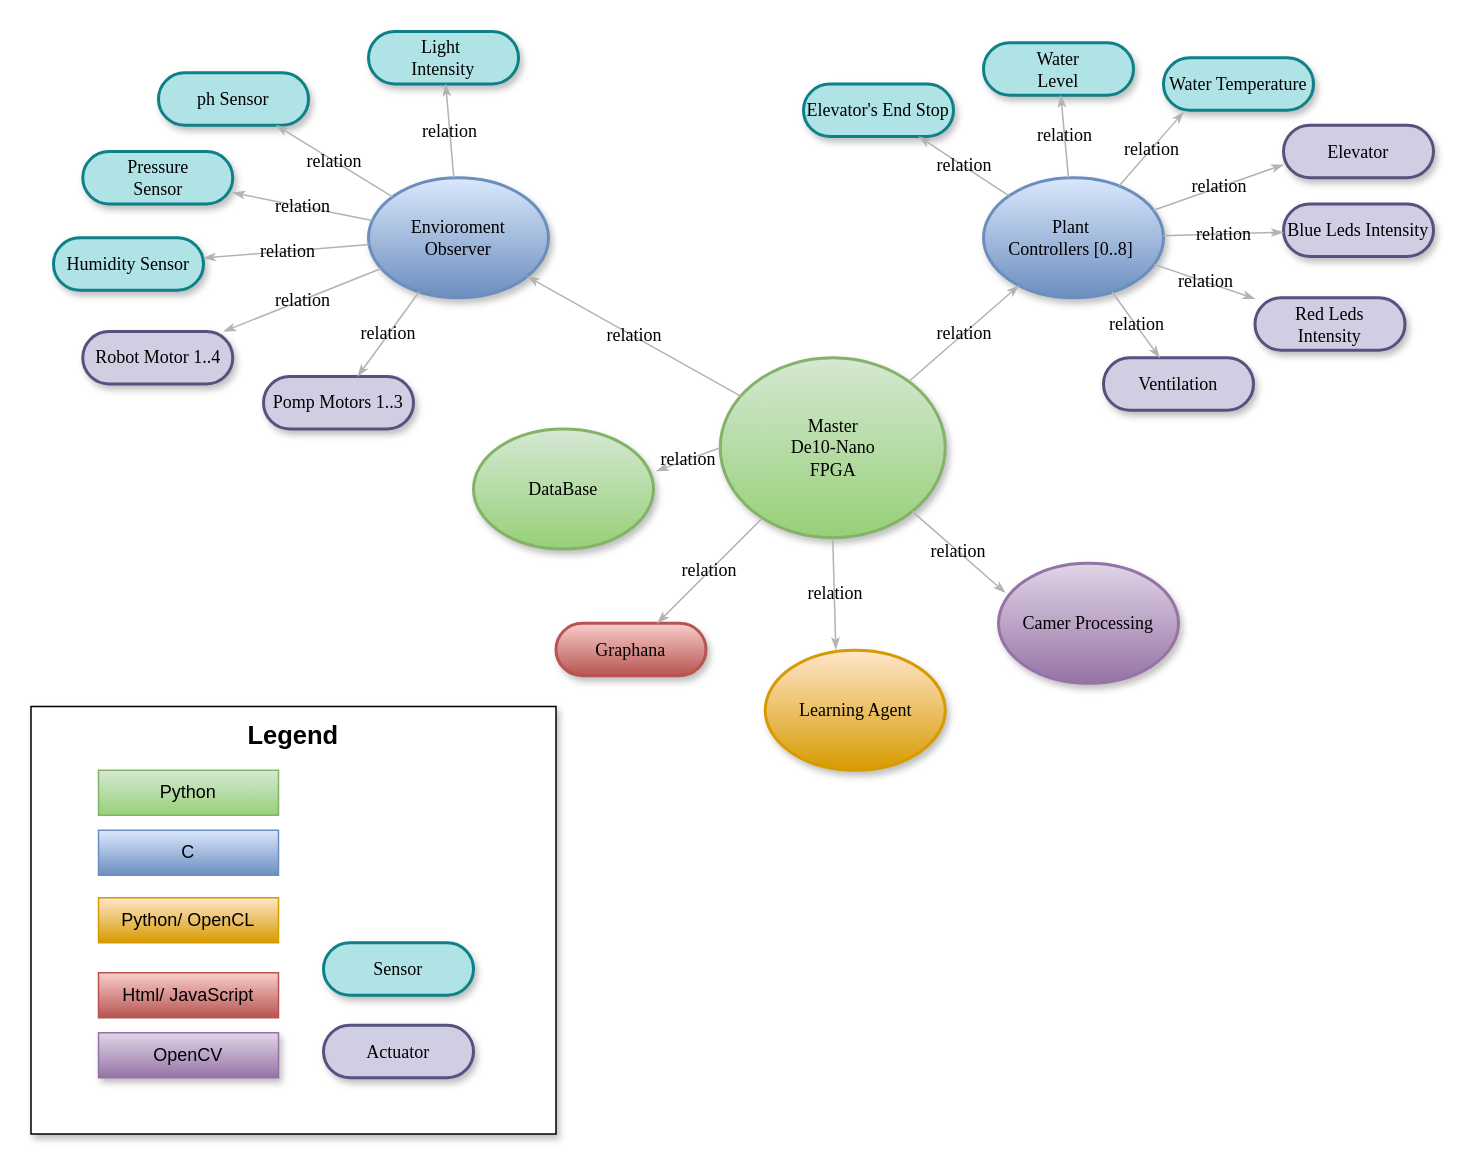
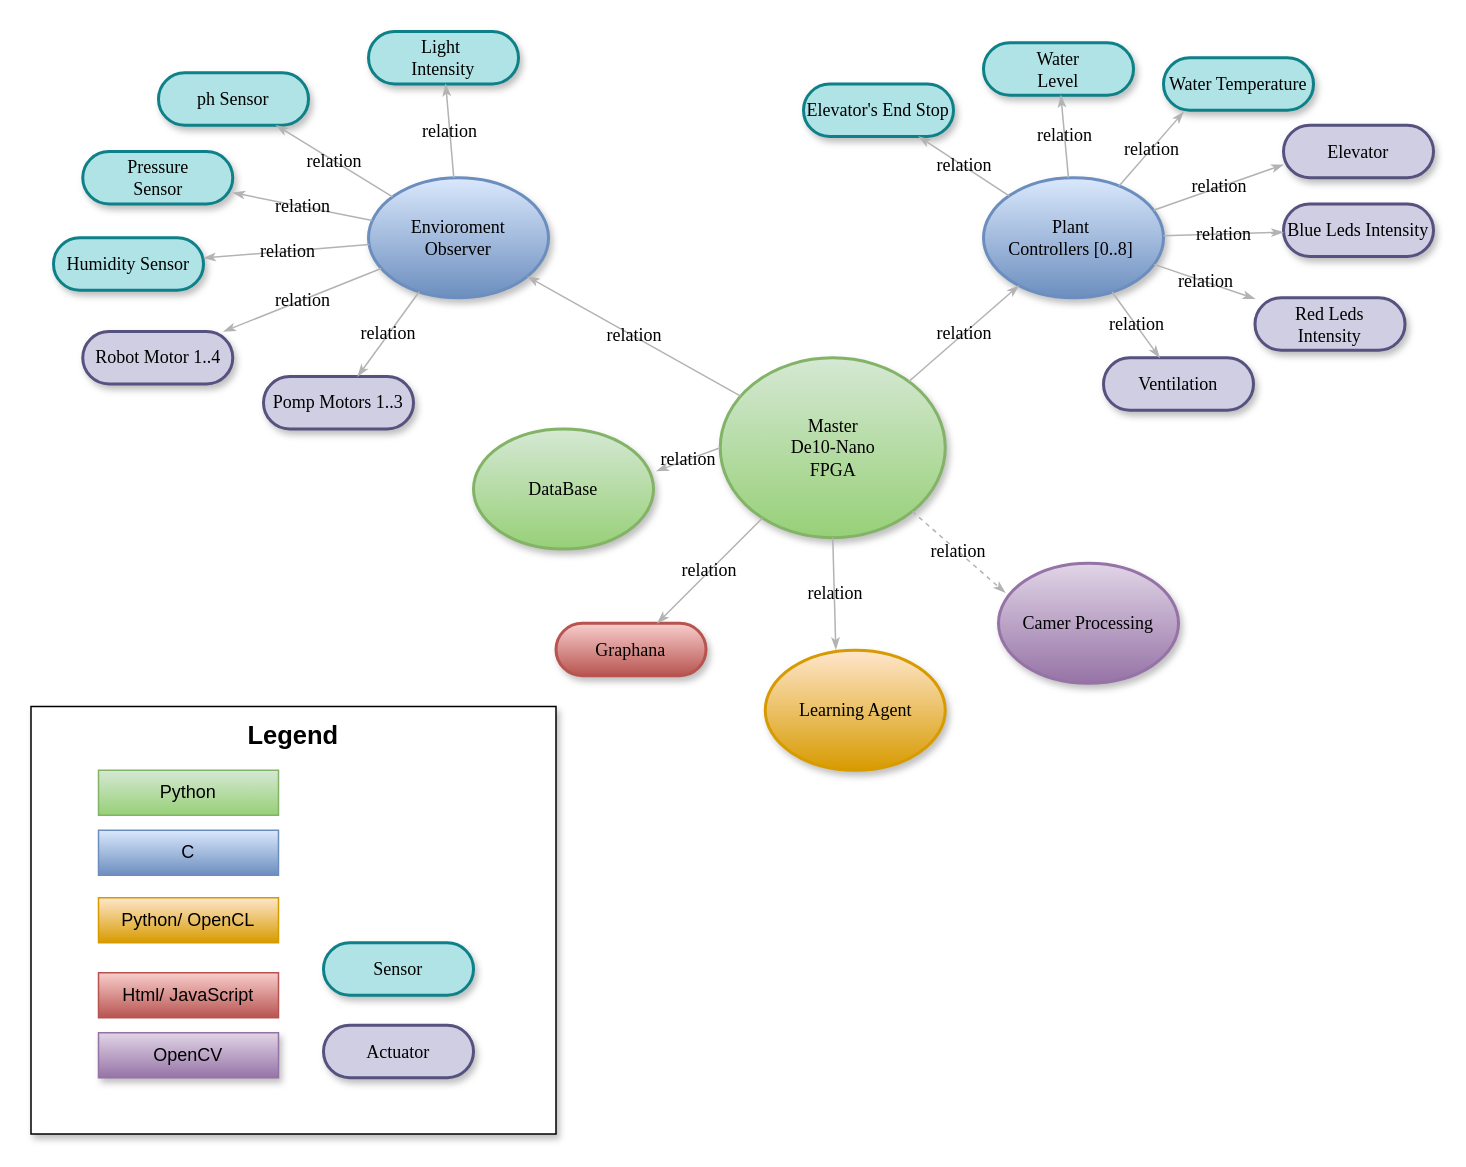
  <mxCell id="0" />
  <mxCell id="1" parent="0" />
  <mxCell id="2" value="&lt;b&gt;&lt;font style=&quot;font-size: 17px&quot;&gt;Legend&lt;/font&gt;&lt;/b&gt;&lt;br&gt;&lt;br&gt;&lt;br&gt;&lt;br&gt;&lt;br&gt;&lt;br&gt;&lt;br&gt;&lt;br&gt;&lt;br&gt;&lt;br&gt;&lt;br&gt;&lt;br&gt;&lt;br&gt;&lt;br&gt;&lt;br&gt;&lt;br&gt;&lt;br&gt;&lt;br&gt;" style="rounded=0;whiteSpace=wrap;html=1;shadow=1;" parent="1" vertex="1"><mxGeometry x="20" y="470.5" width="350" height="285" as="geometry" /></mxCell>
  <mxCell id="3" value="&lt;span&gt;ph Sensor&lt;/span&gt;" style="whiteSpace=wrap;html=1;rounded=1;shadow=1;comic=0;labelBackgroundColor=none;strokeColor=#0e8088;strokeWidth=2;fillColor=#b0e3e6;fontFamily=Verdana;fontSize=12;align=center;arcSize=50;" parent="1" vertex="1"><mxGeometry x="105" y="48" width="100" height="35" as="geometry" /></mxCell>
  <mxCell id="4" value="Envioroment&lt;br&gt;Observer" style="ellipse;whiteSpace=wrap;html=1;rounded=1;shadow=1;comic=0;labelBackgroundColor=none;strokeColor=#6C8EBF;strokeWidth=2;fillColor=#dae8fc;fontFamily=Verdana;fontSize=12;align=center;gradientColor=#6C8EBF;" parent="1" vertex="1"><mxGeometry x="245" y="118" width="120" height="80" as="geometry" /></mxCell>
  <mxCell id="5" value="Plant&amp;nbsp;&lt;br&gt;Controllers [0..8]&amp;nbsp;" style="ellipse;whiteSpace=wrap;html=1;rounded=1;shadow=1;comic=0;labelBackgroundColor=none;strokeColor=#6C8EBF;strokeWidth=2;fillColor=#dae8fc;fontFamily=Verdana;fontSize=12;align=center;gradientColor=#6C8EBF;" parent="1" vertex="1"><mxGeometry x="655" y="118" width="120" height="80" as="geometry" /></mxCell>
  <mxCell id="6" value="Master&lt;br&gt;De10-Nano &lt;br&gt;FPGA&lt;br&gt;" style="ellipse;whiteSpace=wrap;html=1;rounded=1;shadow=1;comic=0;labelBackgroundColor=none;strokeColor=#82b366;strokeWidth=2;fillColor=#d5e8d4;fontFamily=Verdana;fontSize=12;align=center;gradientColor=#97D077;gradientDirection=south;" parent="1" vertex="1"><mxGeometry x="479.5" y="238" width="150" height="120" as="geometry" /></mxCell>
  <mxCell id="7" value="&lt;span&gt;DataBase&lt;/span&gt;" style="ellipse;whiteSpace=wrap;html=1;rounded=1;shadow=1;comic=0;labelBackgroundColor=none;strokeColor=#82b366;strokeWidth=2;fillColor=#d5e8d4;fontFamily=Verdana;fontSize=12;align=center;gradientColor=#97D077;" parent="1" vertex="1"><mxGeometry x="315" y="285.5" width="120" height="80" as="geometry" /></mxCell>
  <mxCell id="8" value="Robot Motor 1..4" style="whiteSpace=wrap;html=1;rounded=1;shadow=1;comic=0;labelBackgroundColor=none;strokeColor=#56517e;strokeWidth=2;fillColor=#d0cee2;fontFamily=Verdana;fontSize=12;align=center;arcSize=50;" parent="1" vertex="1"><mxGeometry x="54.5" y="220.5" width="100" height="35" as="geometry" /></mxCell>
  <mxCell id="9" value="&lt;span&gt;Pressure&lt;br&gt;Sensor&lt;br&gt;&lt;/span&gt;" style="whiteSpace=wrap;html=1;rounded=1;shadow=1;comic=0;labelBackgroundColor=none;strokeColor=#0e8088;strokeWidth=2;fillColor=#b0e3e6;fontFamily=Verdana;fontSize=12;align=center;arcSize=50;" parent="1" vertex="1"><mxGeometry x="54.5" y="100.5" width="100" height="35" as="geometry" /></mxCell>
  <mxCell id="10" value="Light&amp;nbsp;&lt;br&gt;Intensity" style="whiteSpace=wrap;html=1;rounded=1;shadow=1;comic=0;labelBackgroundColor=none;strokeColor=#0e8088;strokeWidth=2;fillColor=#b0e3e6;fontFamily=Verdana;fontSize=12;align=center;arcSize=50;" parent="1" vertex="1"><mxGeometry x="245" y="20.5" width="100" height="35" as="geometry" /></mxCell>
  <mxCell id="11" value="&lt;span&gt;Elevator's End Stop&lt;br&gt;&lt;/span&gt;" style="whiteSpace=wrap;html=1;rounded=1;shadow=1;comic=0;labelBackgroundColor=none;strokeColor=#0e8088;strokeWidth=2;fillColor=#b0e3e6;fontFamily=Verdana;fontSize=12;align=center;arcSize=50;" parent="1" vertex="1"><mxGeometry x="535" y="55.5" width="100" height="35" as="geometry" /></mxCell>
  <mxCell id="12" value="&lt;span&gt;Water &lt;br&gt;Level&lt;/span&gt;" style="whiteSpace=wrap;html=1;rounded=1;shadow=1;comic=0;labelBackgroundColor=none;strokeColor=#0e8088;strokeWidth=2;fillColor=#b0e3e6;fontFamily=Verdana;fontSize=12;align=center;arcSize=50;" parent="1" vertex="1"><mxGeometry x="655" y="28" width="100" height="35" as="geometry" /></mxCell>
  <mxCell id="13" value="Water Temperature" style="whiteSpace=wrap;html=1;rounded=1;shadow=1;comic=0;labelBackgroundColor=none;strokeColor=#0e8088;strokeWidth=2;fillColor=#b0e3e6;fontFamily=Verdana;fontSize=12;align=center;arcSize=50;" parent="1" vertex="1"><mxGeometry x="775" y="38" width="100" height="35" as="geometry" /></mxCell>
  <mxCell id="14" value="Elevator" style="whiteSpace=wrap;html=1;rounded=1;shadow=1;comic=0;labelBackgroundColor=none;strokeColor=#56517e;strokeWidth=2;fillColor=#d0cee2;fontFamily=Verdana;fontSize=12;align=center;arcSize=50;" parent="1" vertex="1"><mxGeometry x="855" y="83" width="100" height="35" as="geometry" /></mxCell>
  <mxCell id="15" value="Blue Leds Intensity" style="whiteSpace=wrap;html=1;rounded=1;shadow=1;comic=0;labelBackgroundColor=none;strokeColor=#56517e;strokeWidth=2;fillColor=#d0cee2;fontFamily=Verdana;fontSize=12;align=center;arcSize=50;" parent="1" vertex="1"><mxGeometry x="855" y="135.5" width="100" height="35" as="geometry" /></mxCell>
  <mxCell id="16" value="&lt;span&gt;Red Leds&lt;br&gt;Intensity&lt;br&gt;&lt;/span&gt;" style="whiteSpace=wrap;html=1;rounded=1;shadow=1;comic=0;labelBackgroundColor=none;strokeColor=#56517e;strokeWidth=2;fillColor=#d0cee2;fontFamily=Verdana;fontSize=12;align=center;arcSize=50;" parent="1" vertex="1"><mxGeometry x="836" y="198" width="100" height="35" as="geometry" /></mxCell>
  <mxCell id="17" value="Ventilation" style="whiteSpace=wrap;html=1;rounded=1;shadow=1;comic=0;labelBackgroundColor=none;strokeColor=#56517e;strokeWidth=2;fillColor=#d0cee2;fontFamily=Verdana;fontSize=12;align=center;arcSize=50;" parent="1" vertex="1"><mxGeometry x="735" y="238" width="100" height="35" as="geometry" /></mxCell>
  <mxCell id="18" value="relation" style="edgeStyle=none;rounded=1;html=1;labelBackgroundColor=none;startArrow=none;startFill=0;startSize=5;endArrow=classicThin;endFill=1;endSize=5;jettySize=auto;orthogonalLoop=1;strokeColor=#B3B3B3;strokeWidth=1;fontFamily=Verdana;fontSize=12;fontColor=#000000;" parent="1" source="4" target="10" edge="1"><mxGeometry relative="1" as="geometry" /></mxCell>
  <mxCell id="19" value="relation" style="edgeStyle=none;rounded=1;html=1;labelBackgroundColor=none;startArrow=none;startFill=0;startSize=5;endArrow=classicThin;endFill=1;endSize=5;jettySize=auto;orthogonalLoop=1;strokeColor=#B3B3B3;strokeWidth=1;fontFamily=Verdana;fontSize=12;fontColor=#000000;" parent="1" source="4" target="3" edge="1"><mxGeometry relative="1" as="geometry" /></mxCell>
  <mxCell id="20" value="relation" style="edgeStyle=none;rounded=1;html=1;labelBackgroundColor=none;startArrow=none;startFill=0;startSize=5;endArrow=classicThin;endFill=1;endSize=5;jettySize=auto;orthogonalLoop=1;strokeColor=#B3B3B3;strokeWidth=1;fontFamily=Verdana;fontSize=12;fontColor=#000000;" parent="1" source="4" target="8" edge="1"><mxGeometry relative="1" as="geometry" /></mxCell>
  <mxCell id="21" value="relation" style="edgeStyle=none;rounded=1;html=1;labelBackgroundColor=none;startArrow=none;startFill=0;startSize=5;endArrow=classicThin;endFill=1;endSize=5;jettySize=auto;orthogonalLoop=1;strokeColor=#B3B3B3;strokeWidth=1;fontFamily=Verdana;fontSize=12;fontColor=#000000;" parent="1" source="4" target="9" edge="1"><mxGeometry relative="1" as="geometry" /></mxCell>
  <mxCell id="22" value="relation" style="edgeStyle=none;rounded=1;html=1;labelBackgroundColor=none;startArrow=none;startFill=0;startSize=5;endArrow=classicThin;endFill=1;endSize=5;jettySize=auto;orthogonalLoop=1;strokeColor=#B3B3B3;strokeWidth=1;fontFamily=Verdana;fontSize=12;fontColor=#000000;" parent="1" source="6" target="4" edge="1"><mxGeometry relative="1" as="geometry" /></mxCell>
  <mxCell id="23" value="relation" style="edgeStyle=none;rounded=1;html=1;labelBackgroundColor=none;startArrow=none;startFill=0;startSize=5;endArrow=classicThin;endFill=1;endSize=5;jettySize=auto;orthogonalLoop=1;strokeColor=#B3B3B3;strokeWidth=1;fontFamily=Verdana;fontSize=12;fontColor=#000000;" parent="1" source="6" target="5" edge="1"><mxGeometry relative="1" as="geometry" /></mxCell>
  <mxCell id="24" value="relation" style="edgeStyle=none;rounded=1;html=1;labelBackgroundColor=none;startArrow=none;startFill=0;startSize=5;endArrow=classicThin;endFill=1;endSize=5;jettySize=auto;orthogonalLoop=1;strokeColor=#B3B3B3;strokeWidth=1;fontFamily=Verdana;fontSize=12;fontColor=#000000;" parent="1" source="5" target="17" edge="1"><mxGeometry relative="1" as="geometry" /></mxCell>
  <mxCell id="25" value="relation" style="edgeStyle=none;rounded=1;html=1;labelBackgroundColor=none;startArrow=none;startFill=0;startSize=5;endArrow=classicThin;endFill=1;endSize=5;jettySize=auto;orthogonalLoop=1;strokeColor=#B3B3B3;strokeWidth=1;fontFamily=Verdana;fontSize=12;fontColor=#000000;" parent="1" source="5" target="16" edge="1"><mxGeometry relative="1" as="geometry" /></mxCell>
  <mxCell id="26" value="relation" style="edgeStyle=none;rounded=1;html=1;labelBackgroundColor=none;startArrow=none;startFill=0;startSize=5;endArrow=classicThin;endFill=1;endSize=5;jettySize=auto;orthogonalLoop=1;strokeColor=#B3B3B3;strokeWidth=1;fontFamily=Verdana;fontSize=12;fontColor=#000000;" parent="1" source="5" target="15" edge="1"><mxGeometry relative="1" as="geometry" /></mxCell>
  <mxCell id="27" value="relation" style="edgeStyle=none;rounded=1;html=1;labelBackgroundColor=none;startArrow=none;startFill=0;startSize=5;endArrow=classicThin;endFill=1;endSize=5;jettySize=auto;orthogonalLoop=1;strokeColor=#B3B3B3;strokeWidth=1;fontFamily=Verdana;fontSize=12;fontColor=#000000;entryX=0;entryY=0.75;entryDx=0;entryDy=0;" parent="1" source="5" target="14" edge="1"><mxGeometry relative="1" as="geometry" /></mxCell>
  <mxCell id="28" value="relation" style="edgeStyle=none;rounded=1;html=1;labelBackgroundColor=none;startArrow=none;startFill=0;startSize=5;endArrow=classicThin;endFill=1;endSize=5;jettySize=auto;orthogonalLoop=1;strokeColor=#B3B3B3;strokeWidth=1;fontFamily=Verdana;fontSize=12;fontColor=#000000;entryX=0.135;entryY=1.029;entryDx=0;entryDy=0;entryPerimeter=0;" parent="1" source="5" target="13" edge="1"><mxGeometry relative="1" as="geometry" /></mxCell>
  <mxCell id="29" value="relation" style="edgeStyle=none;rounded=1;html=1;labelBackgroundColor=none;startArrow=none;startFill=0;startSize=5;endArrow=classicThin;endFill=1;endSize=5;jettySize=auto;orthogonalLoop=1;strokeColor=#B3B3B3;strokeWidth=1;fontFamily=Verdana;fontSize=12;fontColor=#000000;" parent="1" source="5" target="12" edge="1"><mxGeometry relative="1" as="geometry" /></mxCell>
  <mxCell id="30" value="relation" style="edgeStyle=none;rounded=1;html=1;labelBackgroundColor=none;startArrow=none;startFill=0;startSize=5;endArrow=classicThin;endFill=1;endSize=5;jettySize=auto;orthogonalLoop=1;strokeColor=#B3B3B3;strokeWidth=1;fontFamily=Verdana;fontSize=12;fontColor=#000000;" parent="1" source="5" target="11" edge="1"><mxGeometry relative="1" as="geometry" /></mxCell>
  <mxCell id="31" value="&lt;span&gt;Pomp Motors 1..3&lt;br&gt;&lt;/span&gt;" style="whiteSpace=wrap;html=1;rounded=1;shadow=1;comic=0;labelBackgroundColor=none;strokeColor=#56517e;strokeWidth=2;fillColor=#d0cee2;fontFamily=Verdana;fontSize=12;align=center;arcSize=50;" parent="1" vertex="1"><mxGeometry x="175" y="250.5" width="100" height="35" as="geometry" /></mxCell>
  <mxCell id="32" value="&lt;span&gt;Humidity Sensor&lt;/span&gt;" style="whiteSpace=wrap;html=1;rounded=1;shadow=1;comic=0;labelBackgroundColor=none;strokeColor=#0e8088;strokeWidth=2;fillColor=#b0e3e6;fontFamily=Verdana;fontSize=12;align=center;arcSize=50;" parent="1" vertex="1"><mxGeometry x="35" y="158" width="100" height="35" as="geometry" /></mxCell>
  <mxCell id="33" value="&lt;span&gt;Graphana&lt;br&gt;&lt;/span&gt;" style="whiteSpace=wrap;html=1;rounded=1;shadow=1;comic=0;labelBackgroundColor=none;strokeColor=#B85450;strokeWidth=2;fillColor=#f8cecc;fontFamily=Verdana;fontSize=12;align=center;arcSize=50;gradientColor=#B85450;" parent="1" vertex="1"><mxGeometry x="370" y="415" width="100" height="35" as="geometry" /></mxCell>
  <mxCell id="34" value="relation" style="edgeStyle=none;rounded=1;html=1;labelBackgroundColor=none;startArrow=none;startFill=0;startSize=5;endArrow=classicThin;endFill=1;endSize=5;jettySize=auto;orthogonalLoop=1;strokeColor=#B3B3B3;strokeWidth=1;fontFamily=Verdana;fontSize=12;fontColor=#000000;" parent="1" source="4" target="31" edge="1"><mxGeometry relative="1" as="geometry" /></mxCell>
  <mxCell id="35" value="relation" style="edgeStyle=none;rounded=1;html=1;labelBackgroundColor=none;startArrow=none;startFill=0;startSize=5;endArrow=classicThin;endFill=1;endSize=5;jettySize=auto;orthogonalLoop=1;strokeColor=#B3B3B3;strokeWidth=1;fontFamily=Verdana;fontSize=12;fontColor=#000000;" parent="1" source="4" target="32" edge="1"><mxGeometry relative="1" as="geometry" /></mxCell>
  <mxCell id="36" value="relation" style="edgeStyle=none;rounded=1;html=1;labelBackgroundColor=none;startArrow=none;startFill=0;startSize=5;endArrow=classicThin;endFill=1;endSize=5;jettySize=auto;orthogonalLoop=1;strokeColor=#B3B3B3;strokeWidth=1;fontFamily=Verdana;fontSize=12;fontColor=#000000;" parent="1" source="6" target="33" edge="1"><mxGeometry relative="1" as="geometry" /></mxCell>
  <mxCell id="37" value="relation" style="edgeStyle=none;rounded=1;html=1;labelBackgroundColor=none;startArrow=none;startFill=0;startSize=5;endArrow=classicThin;endFill=1;endSize=5;jettySize=auto;orthogonalLoop=1;strokeColor=#B3B3B3;strokeWidth=1;fontFamily=Verdana;fontSize=12;fontColor=#000000;exitX=0;exitY=0.5;exitDx=0;exitDy=0;entryX=1.017;entryY=0.35;entryDx=0;entryDy=0;entryPerimeter=0;" parent="1" source="6" target="7" edge="1"><mxGeometry relative="1" as="geometry"><mxPoint x="465.196" y="393.079" as="sourcePoint" /><mxPoint x="289.621" y="282.465" as="targetPoint" /></mxGeometry></mxCell>
  <mxCell id="38" value="&lt;span&gt;Learning Agent&lt;/span&gt;" style="ellipse;whiteSpace=wrap;html=1;rounded=1;shadow=1;comic=0;labelBackgroundColor=none;strokeColor=#D79B00;strokeWidth=2;fillColor=#ffe6cc;fontFamily=Verdana;fontSize=12;align=center;gradientColor=#D79B00;" parent="1" vertex="1"><mxGeometry x="509.5" y="433" width="120" height="80" as="geometry" /></mxCell>
  <mxCell id="39" value="Python" style="rounded=0;whiteSpace=wrap;html=1;fillColor=#d5e8d4;strokeColor=#82b366;gradientColor=#97D077;" parent="1" vertex="1"><mxGeometry x="65" y="513" width="120" height="30" as="geometry" /></mxCell>
  <mxCell id="40" value="C" style="rounded=0;whiteSpace=wrap;html=1;fillColor=#dae8fc;strokeColor=#6c8ebf;gradientColor=#6C8EBF;" parent="1" vertex="1"><mxGeometry x="65" y="553" width="120" height="30" as="geometry" /></mxCell>
  <mxCell id="41" value="Python/ OpenCL" style="rounded=0;whiteSpace=wrap;html=1;fillColor=#ffe6cc;strokeColor=#D79B00;gradientColor=#D79B00;" parent="1" vertex="1"><mxGeometry x="65" y="598" width="120" height="30" as="geometry" /></mxCell>
  <mxCell id="42" value="Html/ JavaScript" style="rounded=0;whiteSpace=wrap;html=1;fillColor=#f8cecc;strokeColor=#B85450;gradientColor=#B85450;" parent="1" vertex="1"><mxGeometry x="65" y="648" width="120" height="30" as="geometry" /></mxCell>
  <mxCell id="43" value="relation" style="edgeStyle=none;rounded=1;html=1;labelBackgroundColor=none;startArrow=none;startFill=0;startSize=5;endArrow=classicThin;endFill=1;endSize=5;jettySize=auto;orthogonalLoop=1;strokeColor=#B3B3B3;strokeWidth=1;fontFamily=Verdana;fontSize=12;fontColor=#000000;exitX=0.5;exitY=1;exitDx=0;exitDy=0;entryX=0.392;entryY=-0.006;entryDx=0;entryDy=0;entryPerimeter=0;" parent="1" source="6" target="38" edge="1"><mxGeometry relative="1" as="geometry"><mxPoint x="779" y="495.5" as="sourcePoint" /><mxPoint x="651.04" y="523.5" as="targetPoint" /></mxGeometry></mxCell>
  <mxCell id="44" value="Camer Processing" style="ellipse;whiteSpace=wrap;html=1;rounded=1;shadow=1;comic=0;labelBackgroundColor=none;strokeColor=#9673A6;strokeWidth=2;fillColor=#E1D5E7;fontFamily=Verdana;fontSize=12;align=center;gradientColor=#9673A6;" parent="1" vertex="1"><mxGeometry x="665" y="375" width="120" height="80" as="geometry" /></mxCell>
- <mxCell id="45" value="relation" style="edgeStyle=none;rounded=1;html=1;labelBackgroundColor=none;startArrow=none;startFill=0;startSize=5;endArrow=classicThin;endFill=1;endSize=5;jettySize=auto;orthogonalLoop=1;strokeColor=#B3B3B3;strokeWidth=1;fontFamily=Verdana;fontSize=12;fontColor=#000000;exitX=1;exitY=1;exitDx=0;exitDy=0;entryX=0.038;entryY=0.246;entryDx=0;entryDy=0;entryPerimeter=0;" parent="1" source="6" target="44" edge="1"><mxGeometry relative="1" as="geometry"><mxPoint x="628" y="388" as="sourcePoint" /><mxPoint x="575.04" y="487.52" as="targetPoint" /></mxGeometry></mxCell>
+ <mxCell id="45" value="relation" style="edgeStyle=none;rounded=1;html=1;labelBackgroundColor=none;startArrow=none;startFill=0;startSize=5;endArrow=classicThin;endFill=1;endSize=5;jettySize=auto;orthogonalLoop=1;strokeColor=#B3B3B3;strokeWidth=1;fontFamily=Verdana;fontSize=12;fontColor=#000000;exitX=1;exitY=1;exitDx=0;exitDy=0;entryX=0.038;entryY=0.246;entryDx=0;entryDy=0;entryPerimeter=0;dashed=1;" parent="1" source="6" target="44" edge="1"><mxGeometry relative="1" as="geometry"><mxPoint x="628" y="388" as="sourcePoint" /><mxPoint x="575.04" y="487.52" as="targetPoint" /></mxGeometry></mxCell>
  <mxCell id="46" value="OpenCV" style="rounded=0;whiteSpace=wrap;html=1;shadow=1;strokeColor=#9673A6;gradientColor=#9673A6;fillColor=#E1D5E7;" parent="1" vertex="1"><mxGeometry x="65" y="688" width="120" height="30" as="geometry" /></mxCell>
  <mxCell id="47" value="Sensor" style="whiteSpace=wrap;html=1;rounded=1;shadow=1;comic=0;labelBackgroundColor=none;strokeColor=#0e8088;strokeWidth=2;fillColor=#b0e3e6;fontFamily=Verdana;fontSize=12;align=center;arcSize=50;" parent="1" vertex="1"><mxGeometry x="215" y="628" width="100" height="35" as="geometry" /></mxCell>
  <mxCell id="48" value="Actuator" style="whiteSpace=wrap;html=1;rounded=1;shadow=1;comic=0;labelBackgroundColor=none;strokeColor=#56517e;strokeWidth=2;fillColor=#d0cee2;fontFamily=Verdana;fontSize=12;align=center;arcSize=50;" parent="1" vertex="1"><mxGeometry x="215" y="683" width="100" height="35" as="geometry" /></mxCell>
